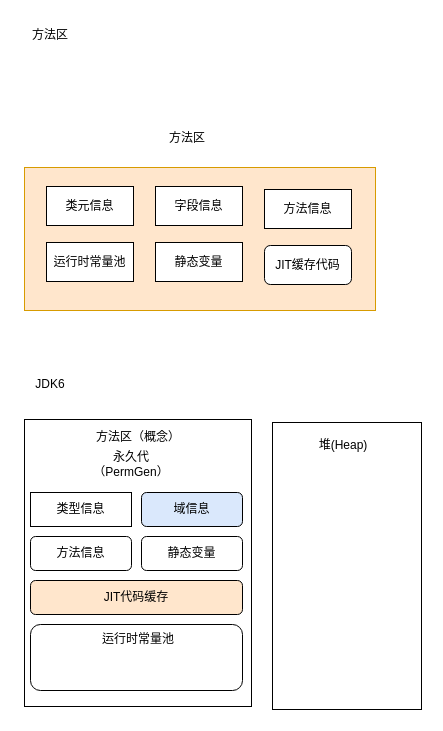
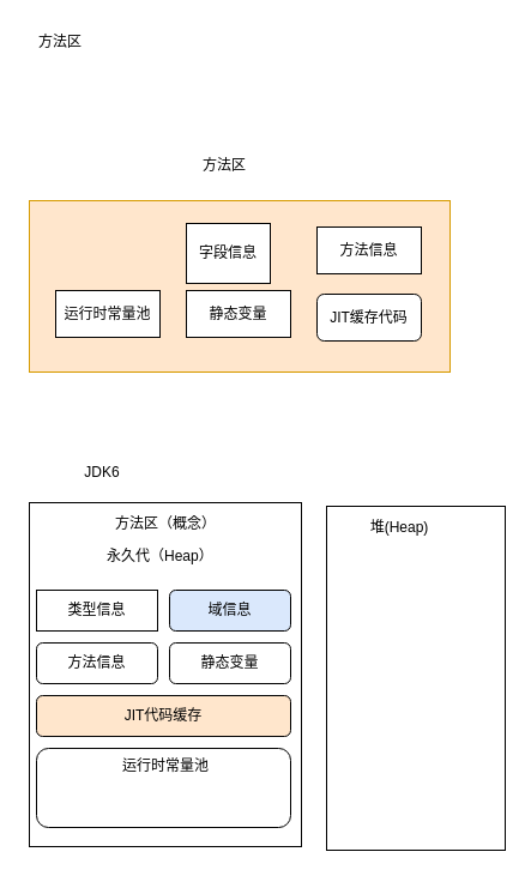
  <mxCell id="0" />
  <mxCell id="1" parent="0" />
  <mxCell id="2" value="" style="rounded=0;whiteSpace=wrap;html=1;fillColor=#ffe6cc;strokeColor=#d79b00;" vertex="1" parent="1"><mxGeometry x="24" y="167" width="351" height="143" as="geometry" /></mxCell>
  <mxCell id="3" value="方法区" style="text;html=1;align=center;verticalAlign=middle;whiteSpace=wrap;rounded=0;" vertex="1" parent="1"><mxGeometry x="20" y="20" width="60" height="30" as="geometry" /></mxCell>
  <mxCell id="4" value="方法区" style="text;html=1;align=center;verticalAlign=middle;whiteSpace=wrap;rounded=0;" vertex="1" parent="1"><mxGeometry x="157" y="123" width="60" height="30" as="geometry" /></mxCell>
- <mxCell id="5" value="类元信息" style="rounded=0;whiteSpace=wrap;html=1;" vertex="1" parent="1"><mxGeometry x="46" y="186" width="87" height="39" as="geometry" /></mxCell>
- <mxCell id="6" value="字段信息" style="rounded=0;whiteSpace=wrap;html=1;" vertex="1" parent="1"><mxGeometry x="155" y="186" width="87" height="39" as="geometry" /></mxCell>
+ <mxCell id="6" value="字段信息" style="rounded=0;whiteSpace=wrap;html=1;" vertex="1" parent="1"><mxGeometry x="155" y="186" width="70" height="50" as="geometry" /></mxCell>
  <mxCell id="7" value="方法信息" style="rounded=0;whiteSpace=wrap;html=1;" vertex="1" parent="1"><mxGeometry x="264" y="189" width="87" height="39" as="geometry" /></mxCell>
  <mxCell id="8" value="运行时常量池" style="rounded=0;whiteSpace=wrap;html=1;" vertex="1" parent="1"><mxGeometry x="46" y="242" width="87" height="39" as="geometry" /></mxCell>
  <mxCell id="9" value="静态变量" style="rounded=0;whiteSpace=wrap;html=1;" vertex="1" parent="1"><mxGeometry x="155" y="242" width="87" height="39" as="geometry" /></mxCell>
  <mxCell id="10" value="JIT缓存代码" style="whiteSpace=wrap;html=1;rounded=1;" vertex="1" parent="1"><mxGeometry x="264" y="245" width="87" height="39" as="geometry" /></mxCell>
- <mxCell id="11" value="JDK6" style="text;html=1;align=center;verticalAlign=middle;whiteSpace=wrap;rounded=0;" vertex="1" parent="1"><mxGeometry x="20" y="369" width="60" height="30" as="geometry" /></mxCell>
+ <mxCell id="11" value="JDK6" style="text;html=1;align=center;verticalAlign=middle;whiteSpace=wrap;rounded=0;" vertex="1" parent="1"><mxGeometry x="55" y="379" width="60" height="30" as="geometry" /></mxCell>
  <mxCell id="12" value="" style="rounded=0;whiteSpace=wrap;html=1;" vertex="1" parent="1"><mxGeometry x="24" y="419" width="227" height="287" as="geometry" /></mxCell>
  <mxCell id="13" value="" style="rounded=0;whiteSpace=wrap;html=1;" vertex="1" parent="1"><mxGeometry x="272" y="422" width="149" height="287" as="geometry" /></mxCell>
- <mxCell id="14" value="堆(Heap)" style="text;html=1;align=center;verticalAlign=middle;whiteSpace=wrap;rounded=0;" vertex="1" parent="1"><mxGeometry x="313" y="430" width="60" height="30" as="geometry" /></mxCell>
+ <mxCell id="14" value="堆(Heap)" style="text;html=1;align=center;verticalAlign=middle;whiteSpace=wrap;rounded=0;" vertex="1" parent="1"><mxGeometry x="303" y="425" width="60" height="30" as="geometry" /></mxCell>
  <mxCell id="15" value="方法区（概念）" style="text;html=1;align=center;verticalAlign=middle;whiteSpace=wrap;rounded=0;" vertex="1" parent="1"><mxGeometry x="94.75" y="422" width="85.5" height="30" as="geometry" /></mxCell>
- <mxCell id="16" value="永久代（PermGen）" style="text;html=1;align=center;verticalAlign=middle;whiteSpace=wrap;rounded=0;" vertex="1" parent="1"><mxGeometry x="88" y="449" width="85.5" height="30" as="geometry" /></mxCell>
+ <mxCell id="16" value="永久代（Heap）" style="text;html=1;align=center;verticalAlign=middle;whiteSpace=wrap;rounded=0;" vertex="1" parent="1"><mxGeometry x="88" y="449" width="85.5" height="30" as="geometry" /></mxCell>
  <mxCell id="17" value="类型信息" style="whiteSpace=wrap;html=1;rounded=0;" vertex="1" parent="1"><mxGeometry x="30" y="492" width="101" height="34" as="geometry" /></mxCell>
  <mxCell id="18" value="域信息" style="rounded=1;whiteSpace=wrap;html=1;fillColor=#dae8fc;" vertex="1" parent="1"><mxGeometry x="141" y="492" width="101" height="34" as="geometry" /></mxCell>
  <mxCell id="19" value="方法信息" style="rounded=1;whiteSpace=wrap;html=1;" vertex="1" parent="1"><mxGeometry x="30" y="536" width="101" height="34" as="geometry" /></mxCell>
  <mxCell id="20" value="静态变量" style="rounded=1;whiteSpace=wrap;html=1;" vertex="1" parent="1"><mxGeometry x="141" y="536" width="101" height="34" as="geometry" /></mxCell>
  <mxCell id="21" value="JIT代码缓存" style="rounded=1;whiteSpace=wrap;html=1;fillColor=#ffe6cc;" vertex="1" parent="1"><mxGeometry x="30" y="580" width="212" height="34" as="geometry" /></mxCell>
  <mxCell id="22" value="" style="rounded=1;whiteSpace=wrap;html=1;" vertex="1" parent="1"><mxGeometry x="30" y="624" width="212" height="66" as="geometry" /></mxCell>
  <mxCell id="23" value="运行时常量池" style="text;html=1;align=center;verticalAlign=middle;whiteSpace=wrap;rounded=0;" vertex="1" parent="1"><mxGeometry x="94.75" y="624" width="85.5" height="30" as="geometry" /></mxCell>
